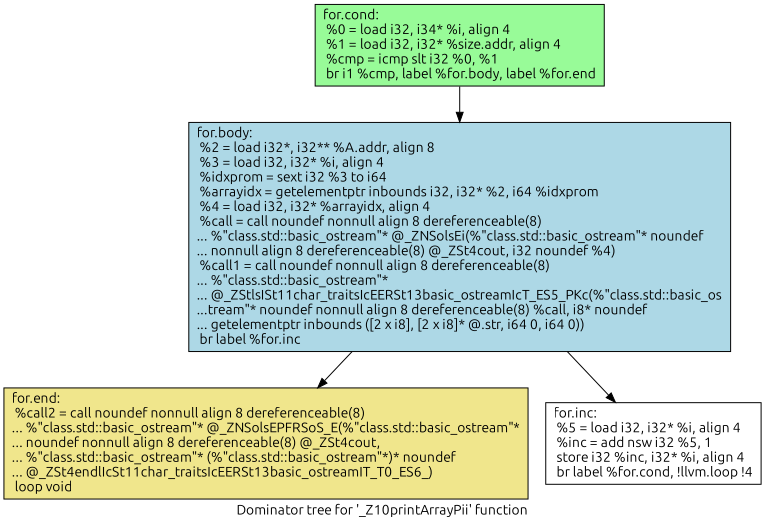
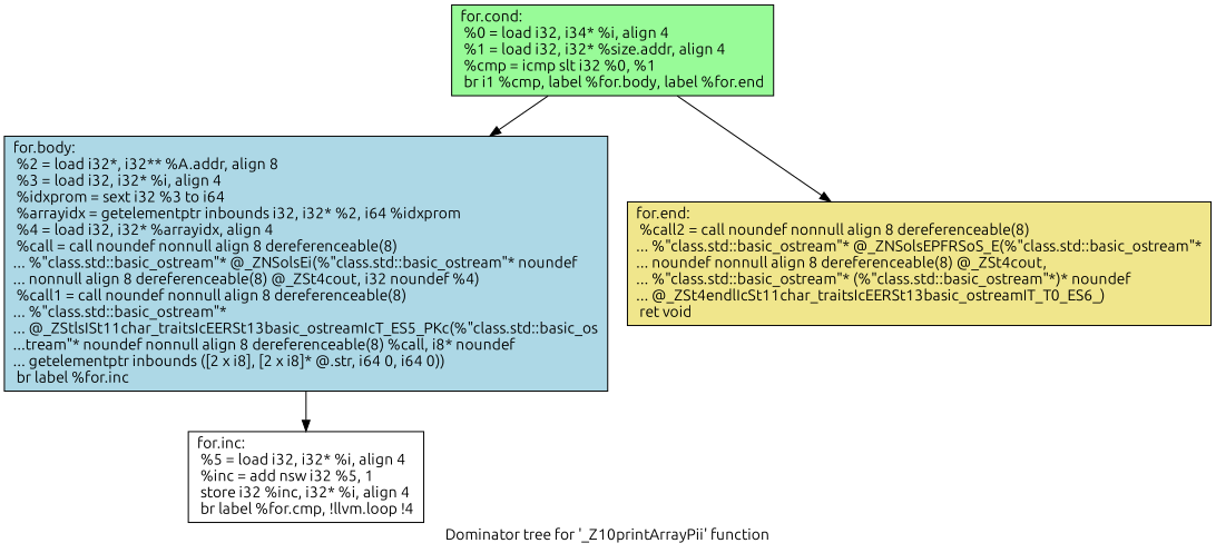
  digraph {
    fontname=Ubuntu
    label="Dominator tree for '_Z10printArrayPii' function"
    node [fontname=Ubuntu shape=record style=filled]
    edge [fontname=Ubuntu]
    n1 [fillcolor=palegreen label="{for.cond:                                         \l  %0 = load i32, i34* %i, align 4\l  %1 = load i32, i32* %size.addr, align 4\l  %cmp = icmp slt i32 %0, %1\l  br i1 %cmp, label %for.body, label %for.end\l}"]
    n2 [fillcolor=lightblue label="{for.body:                                         \l  %2 = load i32*, i32** %A.addr, align 8\l  %3 = load i32, i32* %i, align 4\l  %idxprom = sext i32 %3 to i64\l  %arrayidx = getelementptr inbounds i32, i32* %2, i64 %idxprom\l  %4 = load i32, i32* %arrayidx, align 4\l  %call = call noundef nonnull align 8 dereferenceable(8)\l... %\"class.std::basic_ostream\"* @_ZNSolsEi(%\"class.std::basic_ostream\"* noundef\l... nonnull align 8 dereferenceable(8) @_ZSt4cout, i32 noundef %4)\l  %call1 = call noundef nonnull align 8 dereferenceable(8)\l... %\"class.std::basic_ostream\"*\l... @_ZStlsISt11char_traitsIcEERSt13basic_ostreamIcT_ES5_PKc(%\"class.std::basic_os\l...tream\"* noundef nonnull align 8 dereferenceable(8) %call, i8* noundef\l... getelementptr inbounds ([2 x i8], [2 x i8]* @.str, i64 0, i64 0))\l  br label %for.inc\l}"]
-   n3 [fillcolor=khaki label="{for.end:                                          \l  %call2 = call noundef nonnull align 8 dereferenceable(8)\l... %\"class.std::basic_ostream\"* @_ZNSolsEPFRSoS_E(%\"class.std::basic_ostream\"*\l... noundef nonnull align 8 dereferenceable(8) @_ZSt4cout,\l... %\"class.std::basic_ostream\"* (%\"class.std::basic_ostream\"*)* noundef\l... @_ZSt4endlIcSt11char_traitsIcEERSt13basic_ostreamIT_T0_ES6_)\l  loop void\l}"]
-   n4 [fillcolor=white label="{for.inc:                                          \l  %5 = load i32, i32* %i, align 4\l  %inc = add nsw i32 %5, 1\l  store i32 %inc, i32* %i, align 4\l  br label %for.cond, !llvm.loop !4\l}"]
+   n3 [fillcolor=khaki label="{for.end:                                          \l  %call2 = call noundef nonnull align 8 dereferenceable(8)\l... %\"class.std::basic_ostream\"* @_ZNSolsEPFRSoS_E(%\"class.std::basic_ostream\"*\l... noundef nonnull align 8 dereferenceable(8) @_ZSt4cout,\l... %\"class.std::basic_ostream\"* (%\"class.std::basic_ostream\"*)* noundef\l... @_ZSt4endlIcSt11char_traitsIcEERSt13basic_ostreamIT_T0_ES6_)\l  ret void\l}"]
+   n4 [fillcolor=white label="{for.inc:                                          \l  %5 = load i32, i32* %i, align 4\l  %inc = add nsw i32 %5, 1\l  store i32 %inc, i32* %i, align 4\l  br label %for.cmp, !llvm.loop !4\l}"]
    n1 -> n2
-   n2 -> n3
+   n1 -> n3
    n2 -> n4
  }
